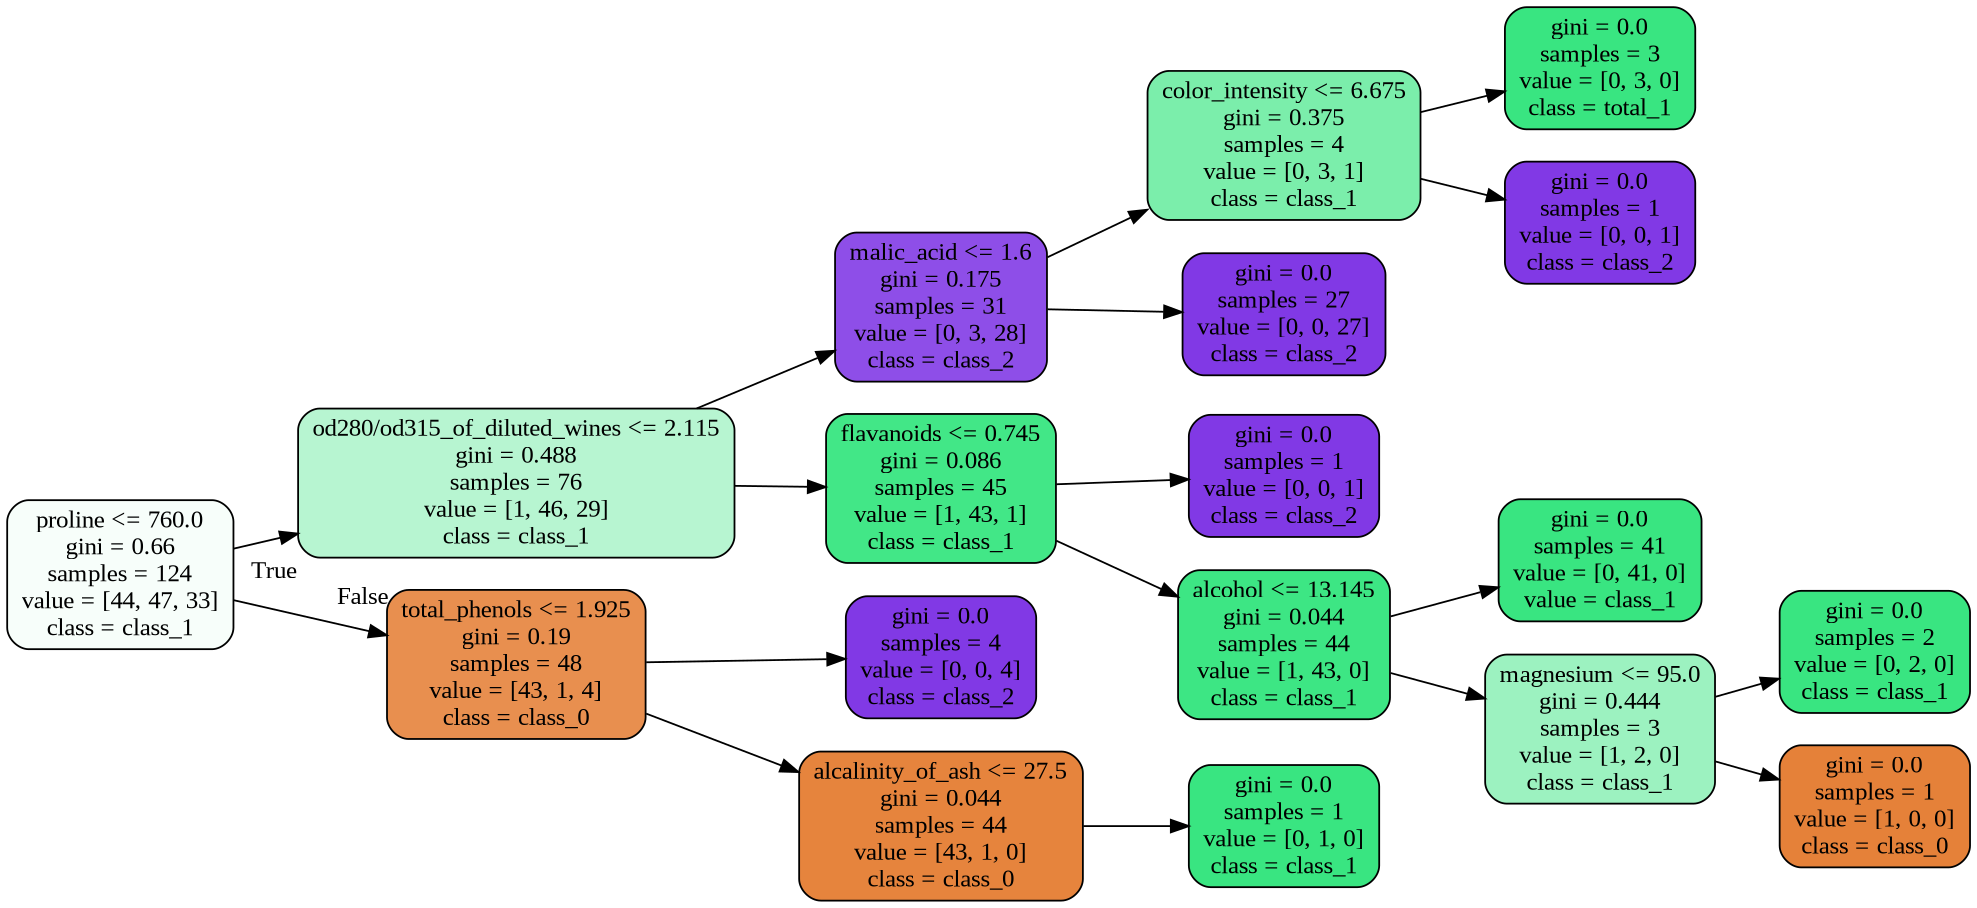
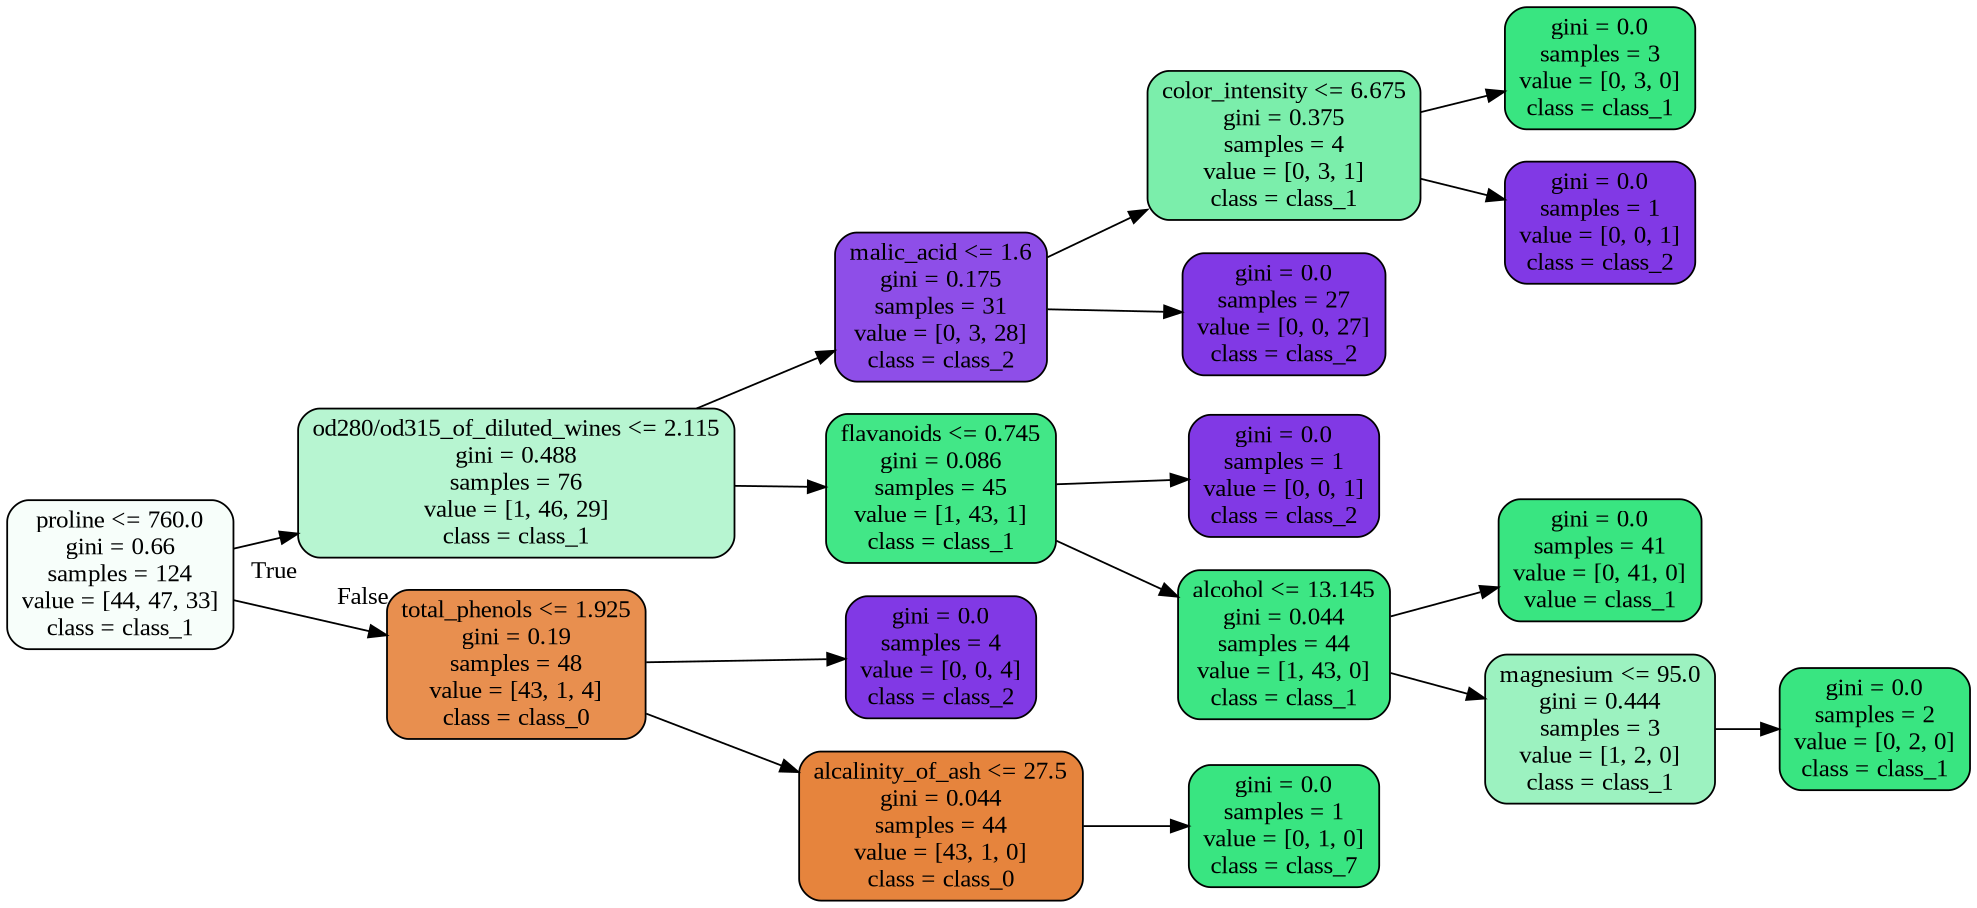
  digraph {
    fontname="Liberation Serif"
    rankdir=LR
    node [color=black fillcolor="#8139e5ff" fontname="Liberation Serif" shape=box style="filled, rounded"]
    edge [fontname="Liberation Serif"]
    n1 [fillcolor="#39e5810a" label="proline <= 760.0\ngini = 0.66\nsamples = 124\nvalue = [44, 47, 33]\nclass = class_1"]
    n2 [fillcolor="#39e5815c" label="od280/od315_of_diluted_wines <= 2.115\ngini = 0.488\nsamples = 76\nvalue = [1, 46, 29]\nclass = class_1"]
    n3 [fillcolor="#e58139e2" label="total_phenols <= 1.925\ngini = 0.19\nsamples = 48\nvalue = [43, 1, 4]\nclass = class_0"]
    n4 [fillcolor="#8139e5e4" label="malic_acid <= 1.6\ngini = 0.175\nsamples = 31\nvalue = [0, 3, 28]\nclass = class_2"]
    n5 [fillcolor="#39e581f3" label="flavanoids <= 0.745\ngini = 0.086\nsamples = 45\nvalue = [1, 43, 1]\nclass = class_1"]
    n6 [label="gini = 0.0\nsamples = 4\nvalue = [0, 0, 4]\nclass = class_2"]
    n7 [fillcolor="#e58139f9" label="alcalinity_of_ash <= 27.5\ngini = 0.044\nsamples = 44\nvalue = [43, 1, 0]\nclass = class_0"]
    n8 [fillcolor="#39e581aa" label="color_intensity <= 6.675\ngini = 0.375\nsamples = 4\nvalue = [0, 3, 1]\nclass = class_1"]
    n9 [label="gini = 0.0\nsamples = 27\nvalue = [0, 0, 27]\nclass = class_2"]
    n10 [label="gini = 0.0\nsamples = 1\nvalue = [0, 0, 1]\nclass = class_2"]
    n11 [fillcolor="#39e581f9" label="alcohol <= 13.145\ngini = 0.044\nsamples = 44\nvalue = [1, 43, 0]\nclass = class_1"]
-   n12 [fillcolor="#39e581ff" label="gini = 0.0\nsamples = 3\nvalue = [0, 3, 0]\nclass = total_1"]
+   n12 [fillcolor="#39e581ff" label="gini = 0.0\nsamples = 3\nvalue = [0, 3, 0]\nclass = class_1"]
    n13 [label="gini = 0.0\nsamples = 1\nvalue = [0, 0, 1]\nclass = class_2"]
    n14 [fillcolor="#39e581ff" label="gini = 0.0\nsamples = 41\nvalue = [0, 41, 0]\nvalue = class_1"]
    n15 [fillcolor="#39e5817f" label="magnesium <= 95.0\ngini = 0.444\nsamples = 3\nvalue = [1, 2, 0]\nclass = class_1"]
    n16 [fillcolor="#39e581ff" label="gini = 0.0\nsamples = 2\nvalue = [0, 2, 0]\nclass = class_1"]
-   n17 [fillcolor="#e58139ff" label="gini = 0.0\nsamples = 1\nvalue = [1, 0, 0]\nclass = class_0"]
-   n18 [fillcolor="#39e581ff" label="gini = 0.0\nsamples = 1\nvalue = [0, 1, 0]\nclass = class_1"]
+   n18 [fillcolor="#39e581ff" label="gini = 0.0\nsamples = 1\nvalue = [0, 1, 0]\nclass = class_7"]
    n1 -> n2 [headlabel=True labelangle=45 labeldistance=2.5]
    n1 -> n3 [headlabel=False labelangle=-45 labeldistance=2.5]
    n2 -> n4
    n2 -> n5
    n3 -> n6
    n3 -> n7
    n4 -> n8
    n4 -> n9
    n5 -> n10
    n5 -> n11
    n7 -> n18
    n8 -> n12
    n8 -> n13
    n11 -> n14
    n11 -> n15
    n15 -> n16
-   n15 -> n17
  }
